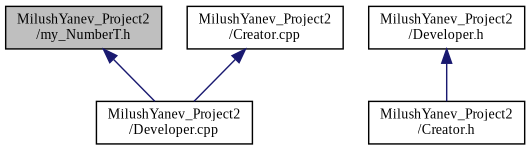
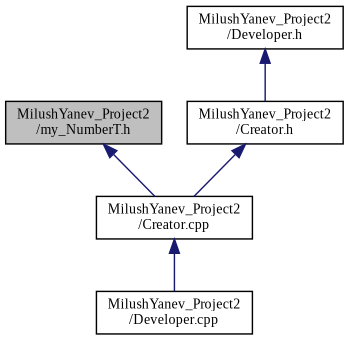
  digraph {
    fontname="Liberation Serif"
    node [color=black fillcolor=white fontname="Liberation Serif" fontsize=10 shape=record style=filled]
    edge [color=midnightblue dir=back fontname="Liberation Serif" fontsize=10 labelfontname=Helvetica labelfontsize=10 style=solid]
    n1 [fillcolor=grey75 fontcolor=black height=0.2 label="MilushYanev_Project2\l/my_NumberT.h" width=0.4]
    n2 [height=0.2 label="MilushYanev_Project2\l/Developer.cpp" width=0.4]
    n3 [height=0.2 label="MilushYanev_Project2\l/Developer.h" width=0.4]
    n4 [height=0.2 label="MilushYanev_Project2\l/Creator.h" width=0.4]
    n5 [height=0.2 label="MilushYanev_Project2\l/Creator.cpp" width=0.4]
-   n1 -> n2
+   n1 -> n5
    n3 -> n4
+   n4 -> n5
    n5 -> n2
  }
